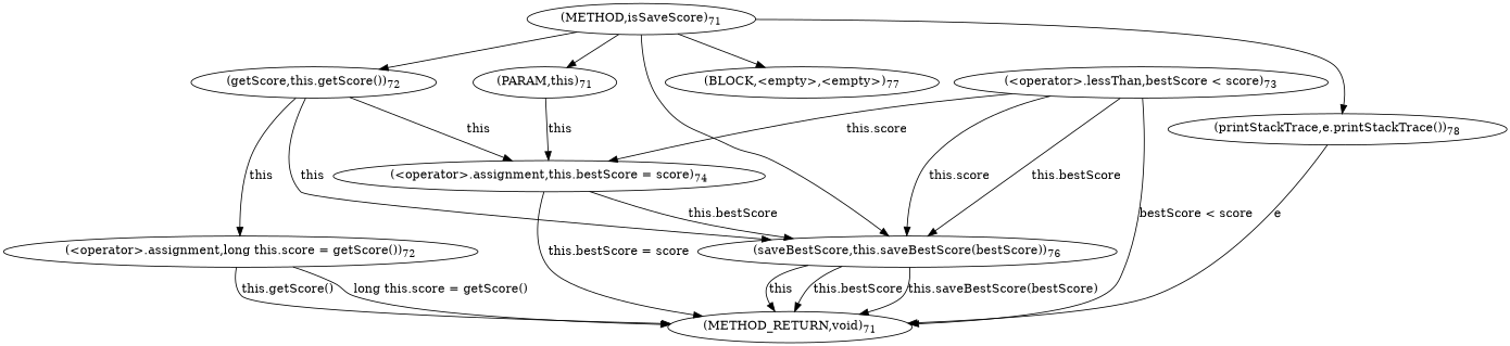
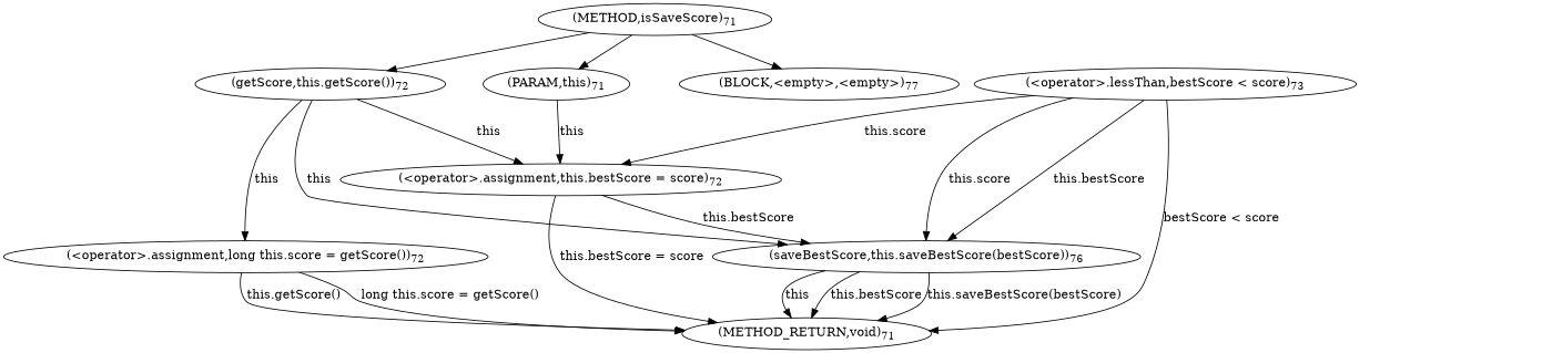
  digraph {
    n1 [label=<(METHOD,isSaveScore)<SUB>71</SUB>>]
    n2 [label=<(PARAM,this)<SUB>71</SUB>>]
    n3 [label=<(getScore,this.getScore())<SUB>72</SUB>>]
    n4 [label=<(saveBestScore,this.saveBestScore(bestScore))<SUB>76</SUB>>]
    n5 [label=<(BLOCK,&lt;empty&gt;,&lt;empty&gt;)<SUB>77</SUB>>]
-   n6 [label=<(printStackTrace,e.printStackTrace())<SUB>78</SUB>>]
-   n7 [label=<(&lt;operator&gt;.assignment,this.bestScore = score)<SUB>74</SUB>>]
+   n7 [label=<(&lt;operator&gt;.assignment,this.bestScore = score)<SUB>72</SUB>>]
    n8 [label=<(&lt;operator&gt;.assignment,long this.score = getScore())<SUB>72</SUB>>]
    n9 [label=<(METHOD_RETURN,void)<SUB>71</SUB>>]
    n10 [label=<(&lt;operator&gt;.lessThan,bestScore &lt; score)<SUB>73</SUB>>]
    n1 -> n2
    n1 -> n3
-   n1 -> n4
    n1 -> n5
-   n1 -> n6
    n2 -> n7 [label=this]
    n3 -> n4 [label=this]
    n3 -> n7 [label=this]
    n3 -> n8 [label=this]
    n4 -> n9 [label=this]
    n4 -> n9 [label="this.bestScore"]
    n4 -> n9 [label="this.saveBestScore(bestScore)"]
-   n6 -> n9 [label=e]
    n7 -> n4 [label="this.bestScore"]
    n7 -> n9 [label="this.bestScore = score"]
    n8 -> n9 [label="this.getScore()"]
    n8 -> n9 [label="long this.score = getScore()"]
    n10 -> n4 [label="this.bestScore"]
    n10 -> n4 [label="this.score"]
    n10 -> n7 [label="this.score"]
    n10 -> n9 [label="bestScore &lt; score"]
  }
